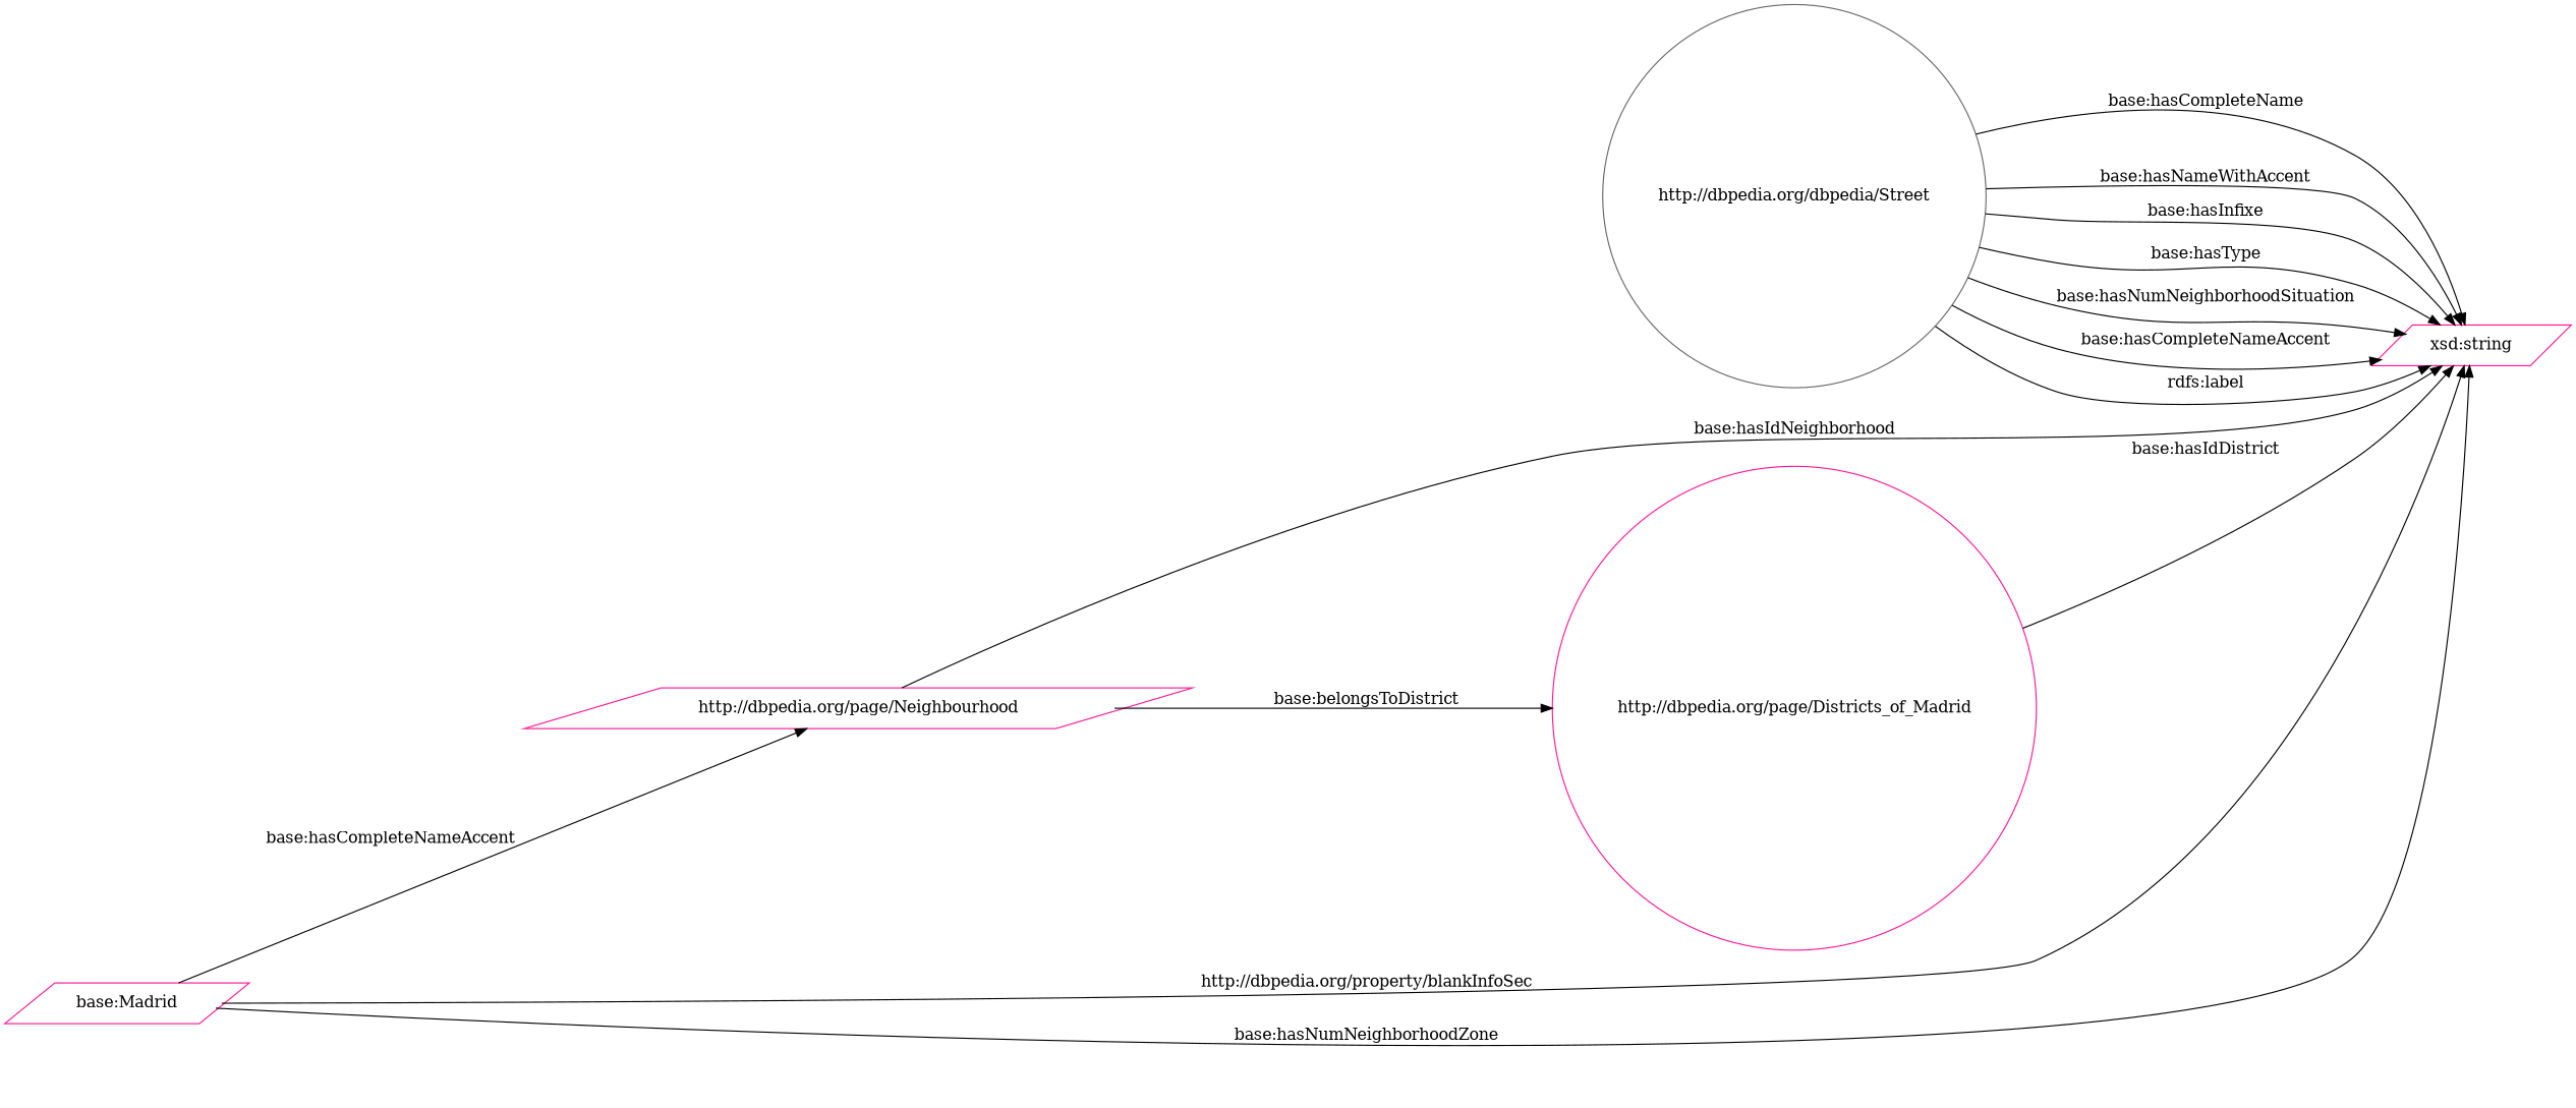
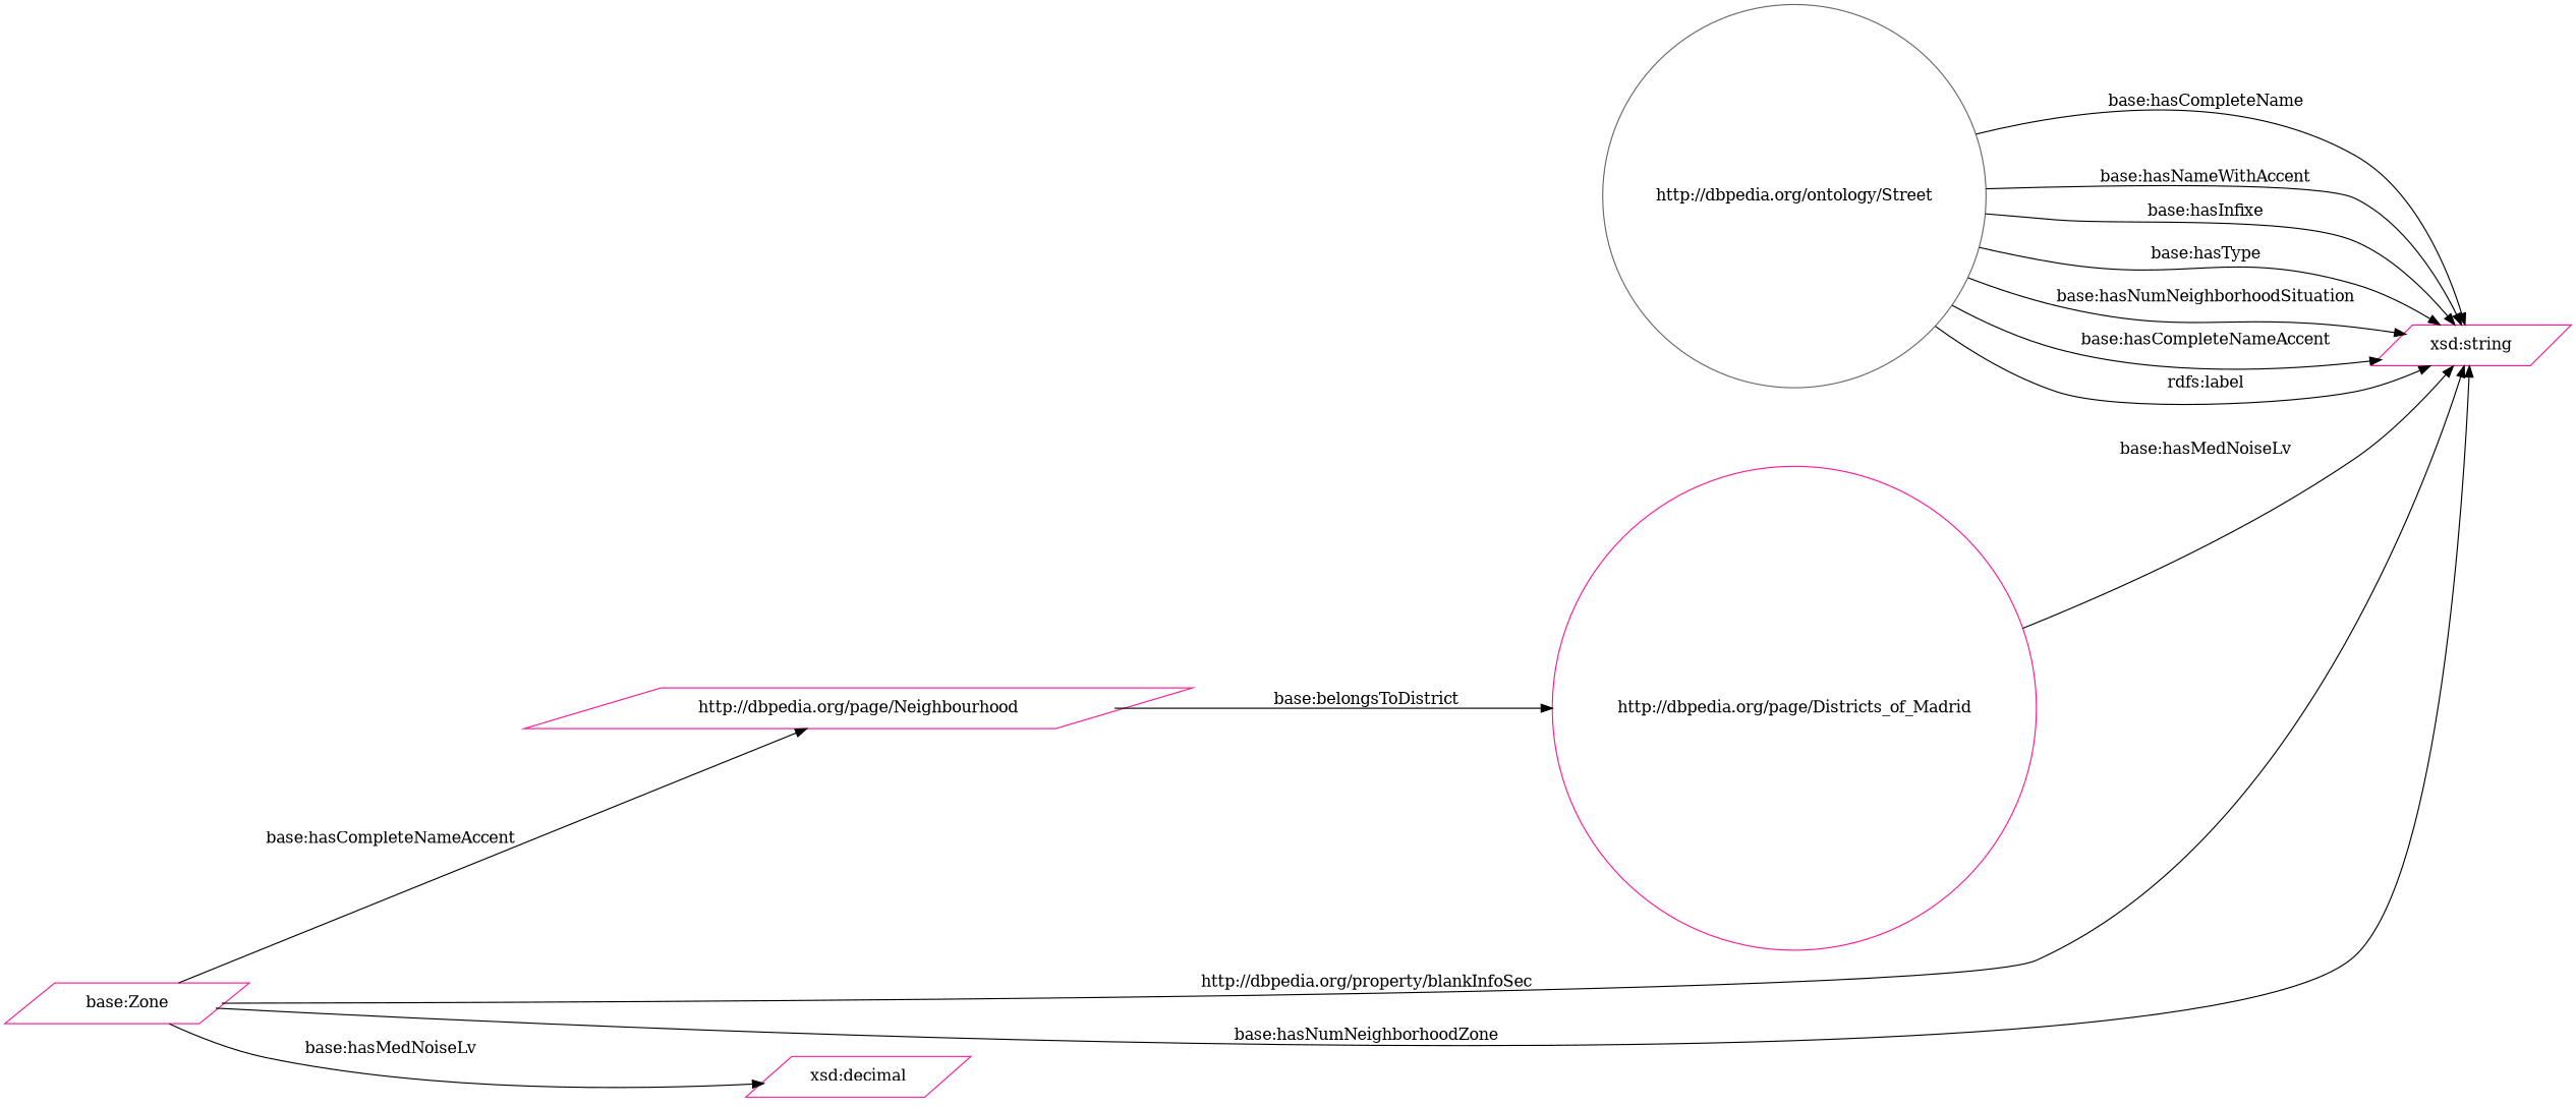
  digraph {
    rankdir=LR
    node [color=deeppink shape=parallelogram]
    "http://dbpedia.org/page/Neighbourhood"
    "xsd:string"
    "http://dbpedia.org/page/Districts_of_Madrid" [shape=circle]
-   "http://dbpedia.org/ontology/Street" [color=gray40 shape=circle label="http://dbpedia.org/dbpedia/Street"]
-   "base:Zone" [label="base:Madrid"]
-   "http://dbpedia.org/page/Neighbourhood" -> "xsd:string" [label="base:hasIdNeighborhood"]
+   "http://dbpedia.org/ontology/Street" [color=gray40 shape=circle]
+   "base:Zone"
+   "xsd:decimal"
    "http://dbpedia.org/page/Neighbourhood" -> "http://dbpedia.org/page/Districts_of_Madrid" [label="base:belongsToDistrict"]
-   "http://dbpedia.org/page/Districts_of_Madrid" -> "xsd:string" [label="base:hasIdDistrict"]
+   "http://dbpedia.org/page/Districts_of_Madrid" -> "xsd:string" [label="base:hasMedNoiseLv"]
    "http://dbpedia.org/ontology/Street" -> "xsd:string" [label="base:hasCompleteName"]
    "http://dbpedia.org/ontology/Street" -> "xsd:string" [label="base:hasNameWithAccent"]
    "http://dbpedia.org/ontology/Street" -> "xsd:string" [label="base:hasInfixe"]
    "http://dbpedia.org/ontology/Street" -> "xsd:string" [label="base:hasType"]
    "http://dbpedia.org/ontology/Street" -> "xsd:string" [label="base:hasNumNeighborhoodSituation"]
    "http://dbpedia.org/ontology/Street" -> "xsd:string" [label="base:hasCompleteNameAccent"]
    "http://dbpedia.org/ontology/Street" -> "xsd:string" [label="rdfs:label"]
    "base:Zone" -> "http://dbpedia.org/page/Neighbourhood" [label="base:hasCompleteNameAccent"]
    "base:Zone" -> "xsd:string" [label="http://dbpedia.org/property/blankInfoSec"]
    "base:Zone" -> "xsd:string" [label="base:hasNumNeighborhoodZone"]
+   "base:Zone" -> "xsd:decimal" [label="base:hasMedNoiseLv"]
  }
